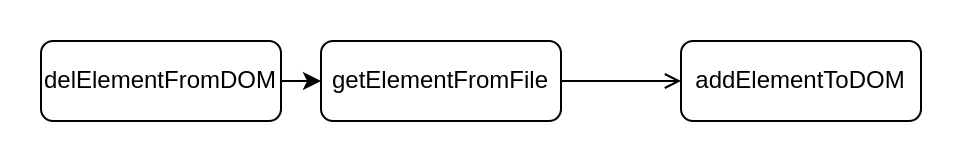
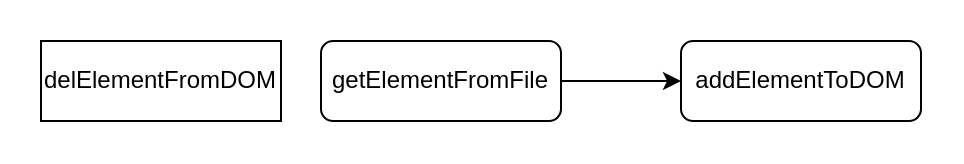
  <mxCell id="0" />
  <mxCell id="1" parent="0" />
  <mxCell id="2" value="addElementToDOM" style="rounded=1;whiteSpace=wrap;html=1;treeFolding=0;treeMoving=0;resizeWidth=0;gradientColor=none;fillColor=#ffffff;" vertex="1" parent="1"><mxGeometry x="340" y="20" width="120" height="40" as="geometry" /></mxCell>
  <mxCell id="3" style="edgeStyle=orthogonalEdgeStyle;rounded=0;orthogonalLoop=1;jettySize=auto;html=1;exitX=0.5;exitY=1;exitDx=0;exitDy=0;" edge="1" parent="1" source="2" target="2"><mxGeometry relative="1" as="geometry" /></mxCell>
- <mxCell id="4" style="edgeStyle=orthogonalEdgeStyle;rounded=0;orthogonalLoop=1;jettySize=auto;html=1;endArrow=open;" edge="1" parent="1" source="5" target="2"><mxGeometry relative="1" as="geometry" /></mxCell>
+ <mxCell id="4" style="edgeStyle=orthogonalEdgeStyle;rounded=0;orthogonalLoop=1;jettySize=auto;html=1;" edge="1" parent="1" source="5" target="2"><mxGeometry relative="1" as="geometry" /></mxCell>
  <mxCell id="5" value="getElementFromFile" style="rounded=1;whiteSpace=wrap;html=1;treeFolding=0;treeMoving=0;resizeWidth=0;gradientColor=none;fillColor=#ffffff;" vertex="1" parent="1"><mxGeometry x="160" y="20" width="120" height="40" as="geometry" /></mxCell>
- <mxCell id="6" style="edgeStyle=orthogonalEdgeStyle;rounded=0;orthogonalLoop=1;jettySize=auto;html=1;exitX=1;exitY=0.5;exitDx=0;exitDy=0;entryX=0;entryY=0.5;entryDx=0;entryDy=0;" edge="1" parent="1" source="7" target="5"><mxGeometry relative="1" as="geometry" /></mxCell>
- <mxCell id="7" value="delElementFromDOM" style="rounded=1;whiteSpace=wrap;html=1;treeFolding=0;treeMoving=0;resizeWidth=0;gradientColor=none;fillColor=#ffffff;" vertex="1" parent="1"><mxGeometry x="20" y="20" width="120" height="40" as="geometry" /></mxCell>
+ <mxCell id="7" value="delElementFromDOM" style="whiteSpace=wrap;html=1;treeFolding=0;treeMoving=0;resizeWidth=0;gradientColor=none;fillColor=#ffffff;rounded=0;" vertex="1" parent="1"><mxGeometry x="20" y="20" width="120" height="40" as="geometry" /></mxCell>
